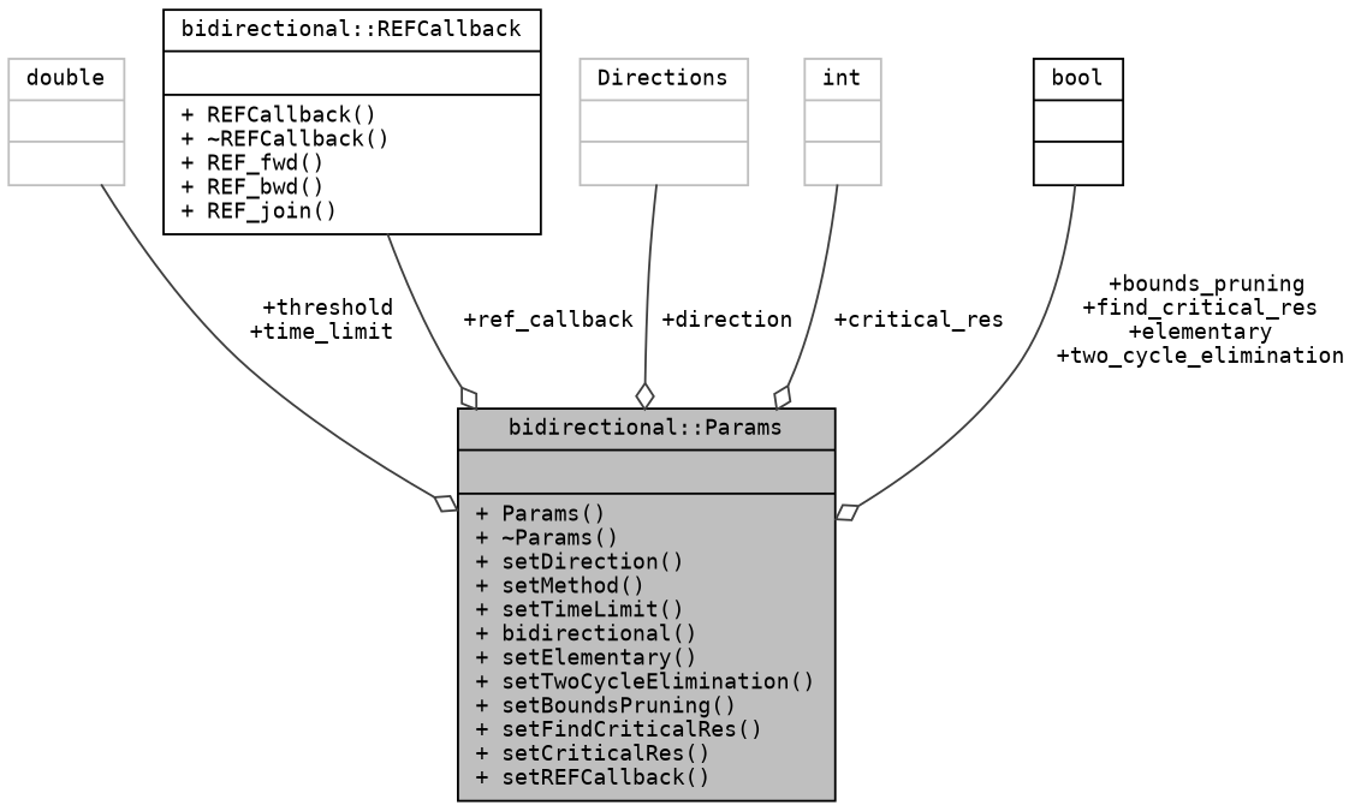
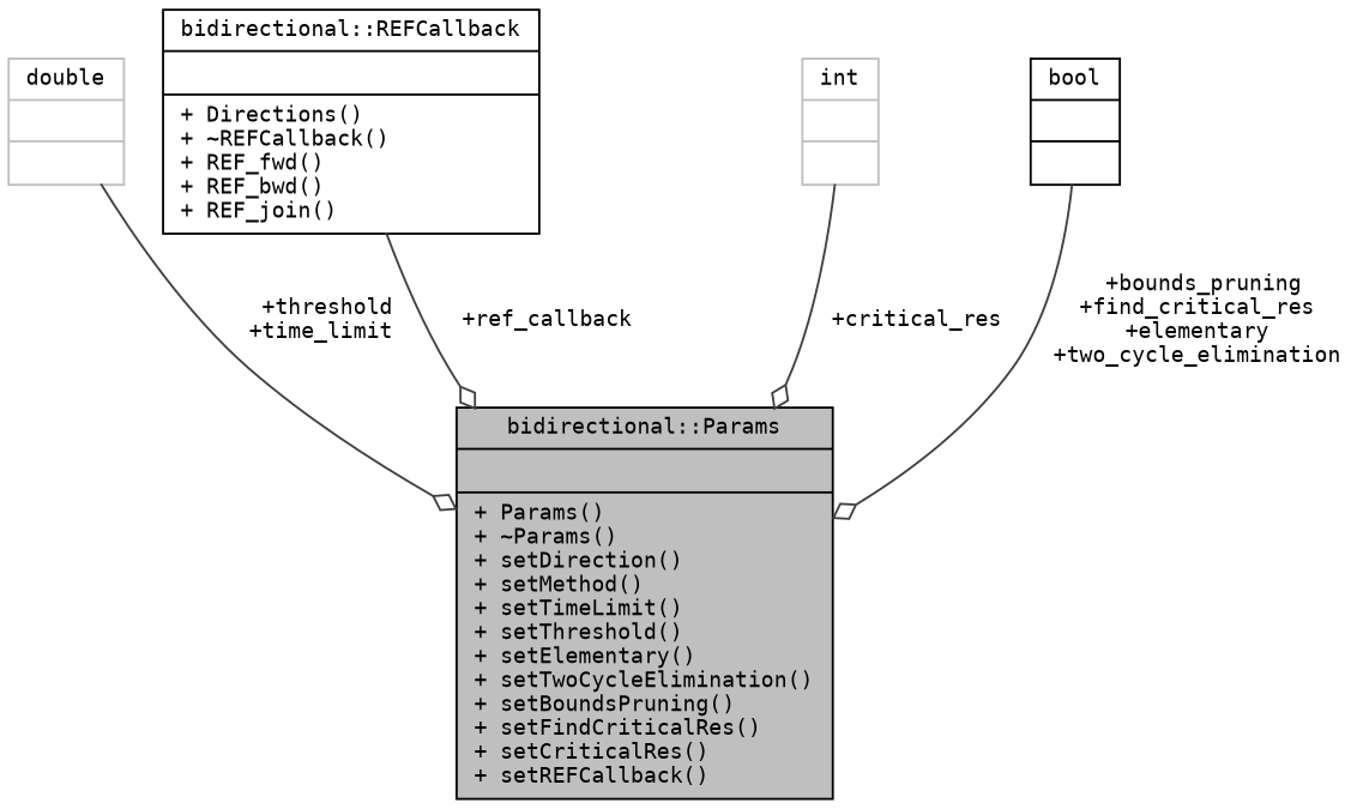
  digraph {
    fontname="DejaVu Sans Mono"
    node [color=black fontname="DejaVu Sans Mono" fontsize=10 shape=record]
    edge [arrowhead=odiamond color=grey25 fontname="DejaVu Sans Mono" fontsize=10 labelfontname=Helvetica labelfontsize=10 style=solid]
-   n1 [fillcolor=grey75 fontcolor=black height=0.2 label="{bidirectional::Params\n||+ Params()\l+ ~Params()\l+ setDirection()\l+ setMethod()\l+ setTimeLimit()\l+ bidirectional()\l+ setElementary()\l+ setTwoCycleElimination()\l+ setBoundsPruning()\l+ setFindCriticalRes()\l+ setCriticalRes()\l+ setREFCallback()\l}" style=filled width=0.4]
+   n1 [fillcolor=grey75 fontcolor=black height=0.2 label="{bidirectional::Params\n||+ Params()\l+ ~Params()\l+ setDirection()\l+ setMethod()\l+ setTimeLimit()\l+ setThreshold()\l+ setElementary()\l+ setTwoCycleElimination()\l+ setBoundsPruning()\l+ setFindCriticalRes()\l+ setCriticalRes()\l+ setREFCallback()\l}" style=filled width=0.4]
    n2 [color=grey75 height=0.2 label="{double\n||}" width=0.4]
-   n3 [height=0.2 label="{bidirectional::REFCallback\n||+ REFCallback()\l+ ~REFCallback()\l+ REF_fwd()\l+ REF_bwd()\l+ REF_join()\l}" width=0.4]
-   n4 [color=grey75 height=0.2 label="{Directions\n||}" width=0.4]
+   n3 [height=0.2 label="{bidirectional::REFCallback\n||+ Directions()\l+ ~REFCallback()\l+ REF_fwd()\l+ REF_bwd()\l+ REF_join()\l}" width=0.4]
    n5 [color=grey75 height=0.2 label="{int\n||}" width=0.4]
    n6 [height=0.2 label="{bool\n||}" width=0.4]
    n2 -> n1 [label=" +threshold\n+time_limit"]
    n3 -> n1 [label=" +ref_callback"]
-   n4 -> n1 [label=" +direction"]
    n5 -> n1 [label=" +critical_res"]
    n6 -> n1 [label=" +bounds_pruning\n+find_critical_res\n+elementary\n+two_cycle_elimination"]
  }
